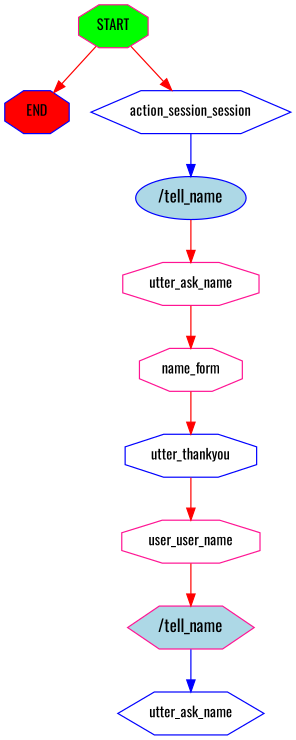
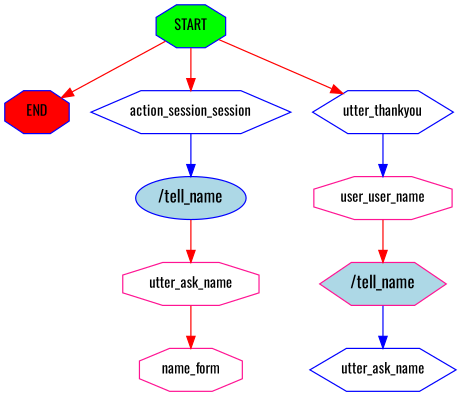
  digraph {
    fontname=Oswald
    node [color=deeppink fontname=Oswald fontsize=12 shape=octagon]
    edge [color=red fontname=Oswald]
-   n1 [fillcolor=green label=START style=filled]
+   n1 [color=blue fillcolor=green label=START style=filled]
    n2 [color=blue fillcolor=red label=END style=filled]
    n3 [color=blue label=action_session_session shape=hexagon]
    n4 [color=blue fillcolor=lightblue label="/tell_name" shape=ellipse style=filled fontsize=""]
    n5 [label=utter_ask_name]
    n6 [label=name_form]
-   n7 [color=blue label=utter_thankyou]
+   n7 [color=blue label=utter_thankyou shape=hexagon]
    n8 [label=user_user_name]
    n9 [fillcolor=lightblue label="/tell_name" shape=hexagon style=filled fontsize=""]
    n10 [color=blue label=utter_ask_name shape=hexagon]
    n1 -> n2
    n1 -> n3
    n3 -> n4 [color=blue]
    n4 -> n5
    n5 -> n6
-   n6 -> n7
-   n7 -> n8
+   n1 -> n7
+   n7 -> n8 [color=blue]
    n8 -> n9
    n9 -> n10 [color=blue]
  }
